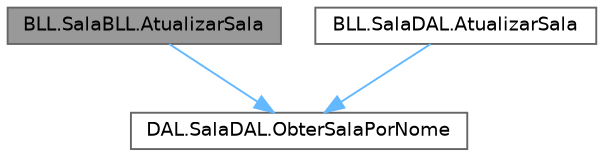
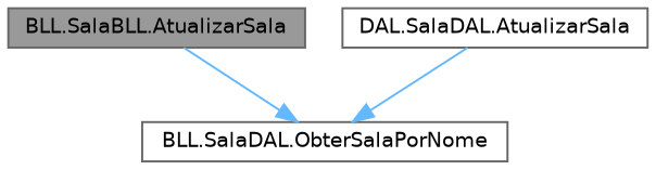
  digraph {
    rankdir=TB
    node [color=grey40 fillcolor=white fontname=Helvetica fontsize=10 shape=box style=filled]
    edge [color=steelblue1 fontname=Helvetica fontsize=10 labelfontname=Helvetica labelfontsize=10 style=solid]
    n1 [color=gray40 fillcolor=grey60 fontcolor=black height=0.2 label="BLL.SalaBLL.AtualizarSala" width=0.4]
-   n2 [height=0.2 label="DAL.SalaDAL.ObterSalaPorNome" width=0.4]
-   n3 [height=0.2 label="BLL.SalaDAL.AtualizarSala" width=0.4]
+   n2 [height=0.2 label="BLL.SalaDAL.ObterSalaPorNome" width=0.4]
+   n3 [height=0.2 label="DAL.SalaDAL.AtualizarSala" width=0.4]
    n1 -> n2
    n3 -> n2
  }
